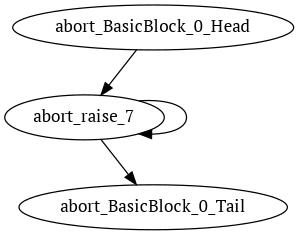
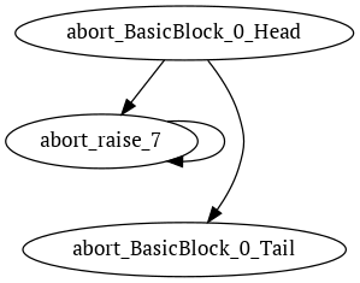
  digraph {
    fontname="PT Serif"
    node [fontname="PT Serif"]
    edge [fontname="PT Serif"]
    n1 [label=abort_raise_7]
    abort_BasicBlock_0_Head
    abort_BasicBlock_0_Tail
    n1 -> n1
-   n1 -> abort_BasicBlock_0_Tail
+   abort_BasicBlock_0_Head -> abort_BasicBlock_0_Tail
    abort_BasicBlock_0_Head -> n1
  }
